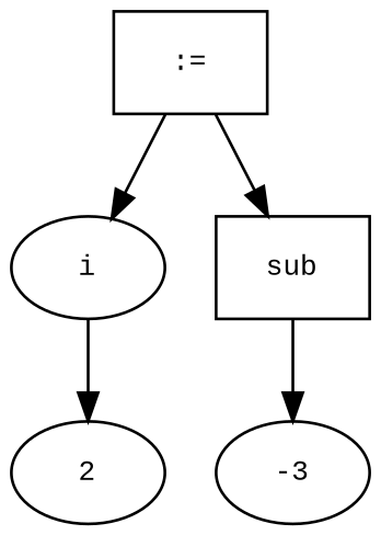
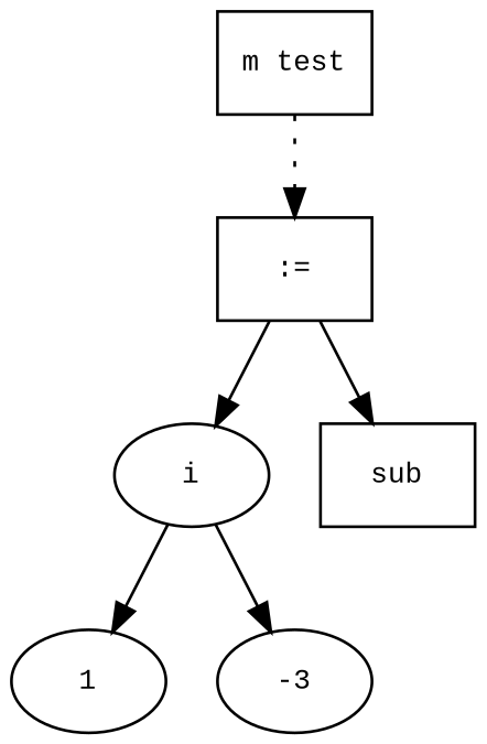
  digraph {
    fontname="Times New Roman"
    fontsize=10
    node [fontname="Courier New" fontsize=10 shape=box]
    edge [fontname="Times New Roman" fontsize=10]
+   n1 [label="m test"]
    n2 [label=":="]
    n3 [label=i shape=ellipse]
    n4 [label=sub]
-   n5 [label=2 shape=ellipse]
+   n5 [label=1 shape=ellipse]
    n6 [label=-3 shape=ellipse]
+   n1 -> n2 [style=dotted]
    n2 -> n3
    n2 -> n4
    n3 -> n5
-   n4 -> n6
+   n3 -> n6
  }
